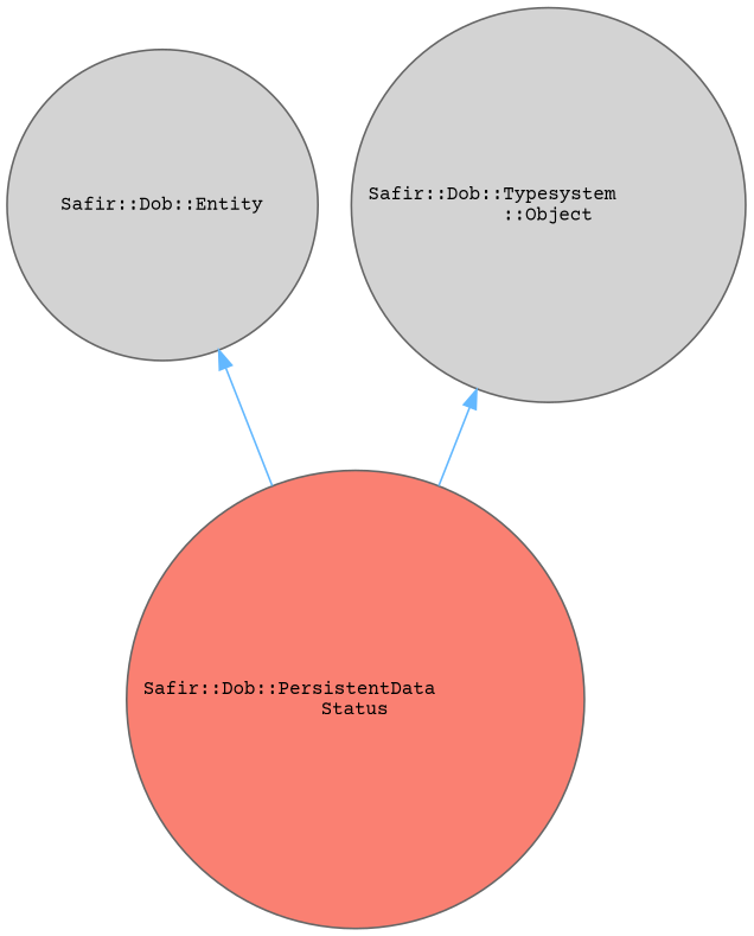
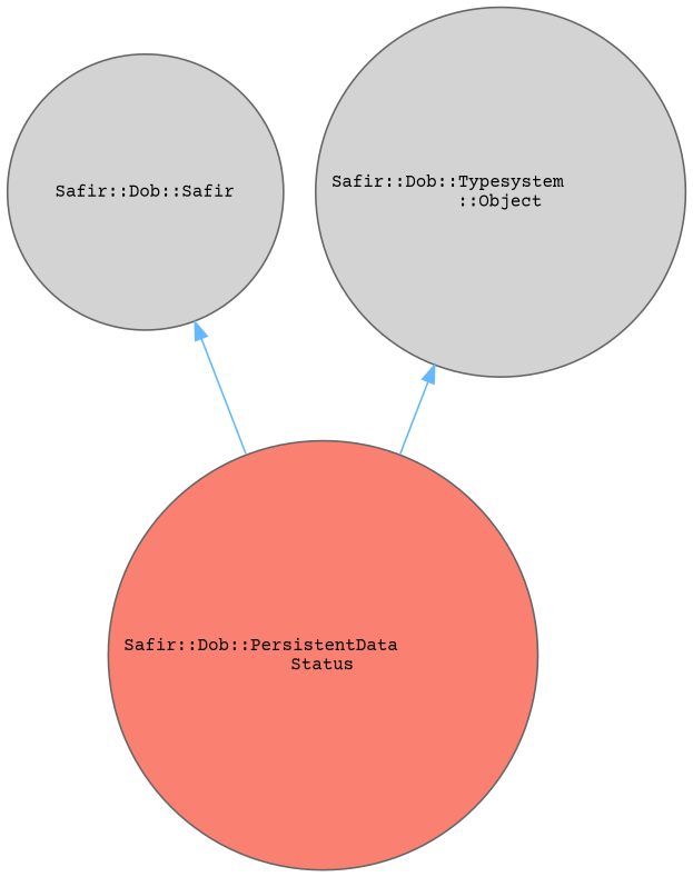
  digraph {
    fontname="Courier Prime"
    node [color=gray40 fillcolor=lightgrey fontname="Courier Prime" fontsize=10 shape=circle style=filled]
    edge [color=steelblue1 dir=back fontname="Courier Prime" fontsize=10 labelfontname=Helvetica labelfontsize=10 style=solid]
    n1 [fillcolor=salmon fontcolor=black height=0.2 label="Safir::Dob::PersistentData\lStatus" width=0.4]
-   n2 [height=0.2 label="Safir::Dob::Entity" width=0.4]
+   n2 [height=0.2 label="Safir::Dob::Safir" width=0.4]
    n3 [height=0.2 label="Safir::Dob::Typesystem\l::Object" width=0.4]
    n2 -> n1
    n3 -> n1
  }
